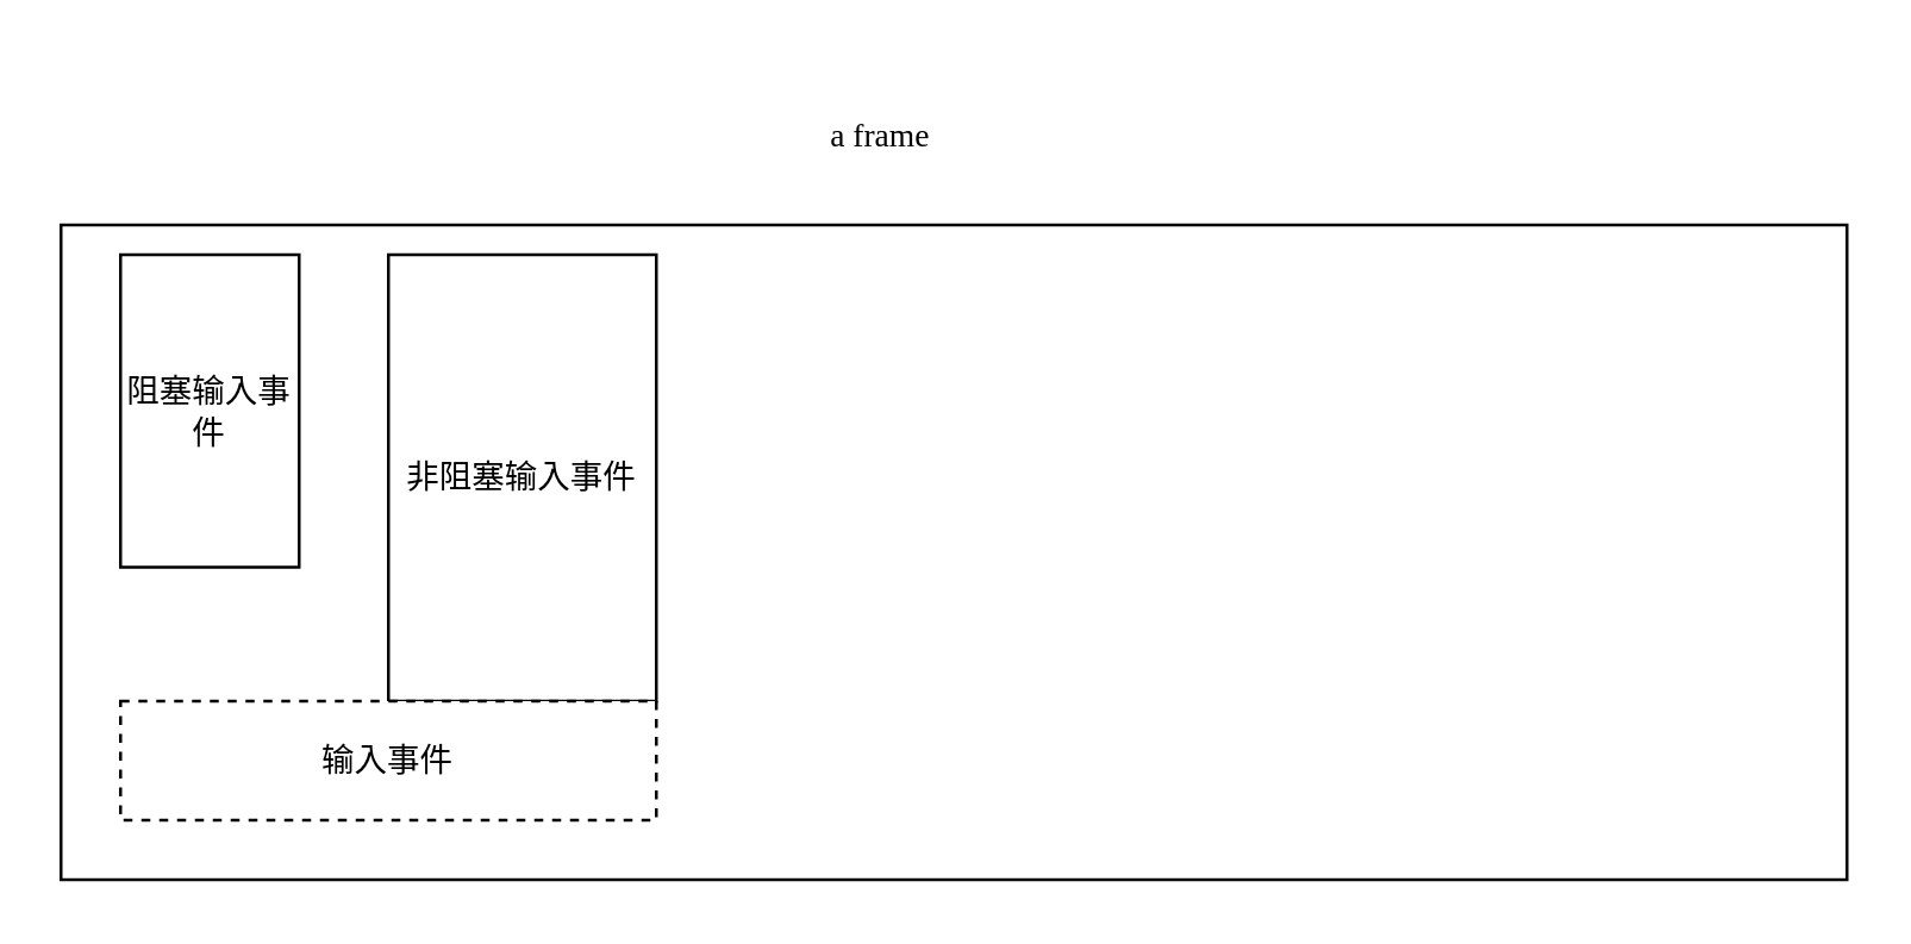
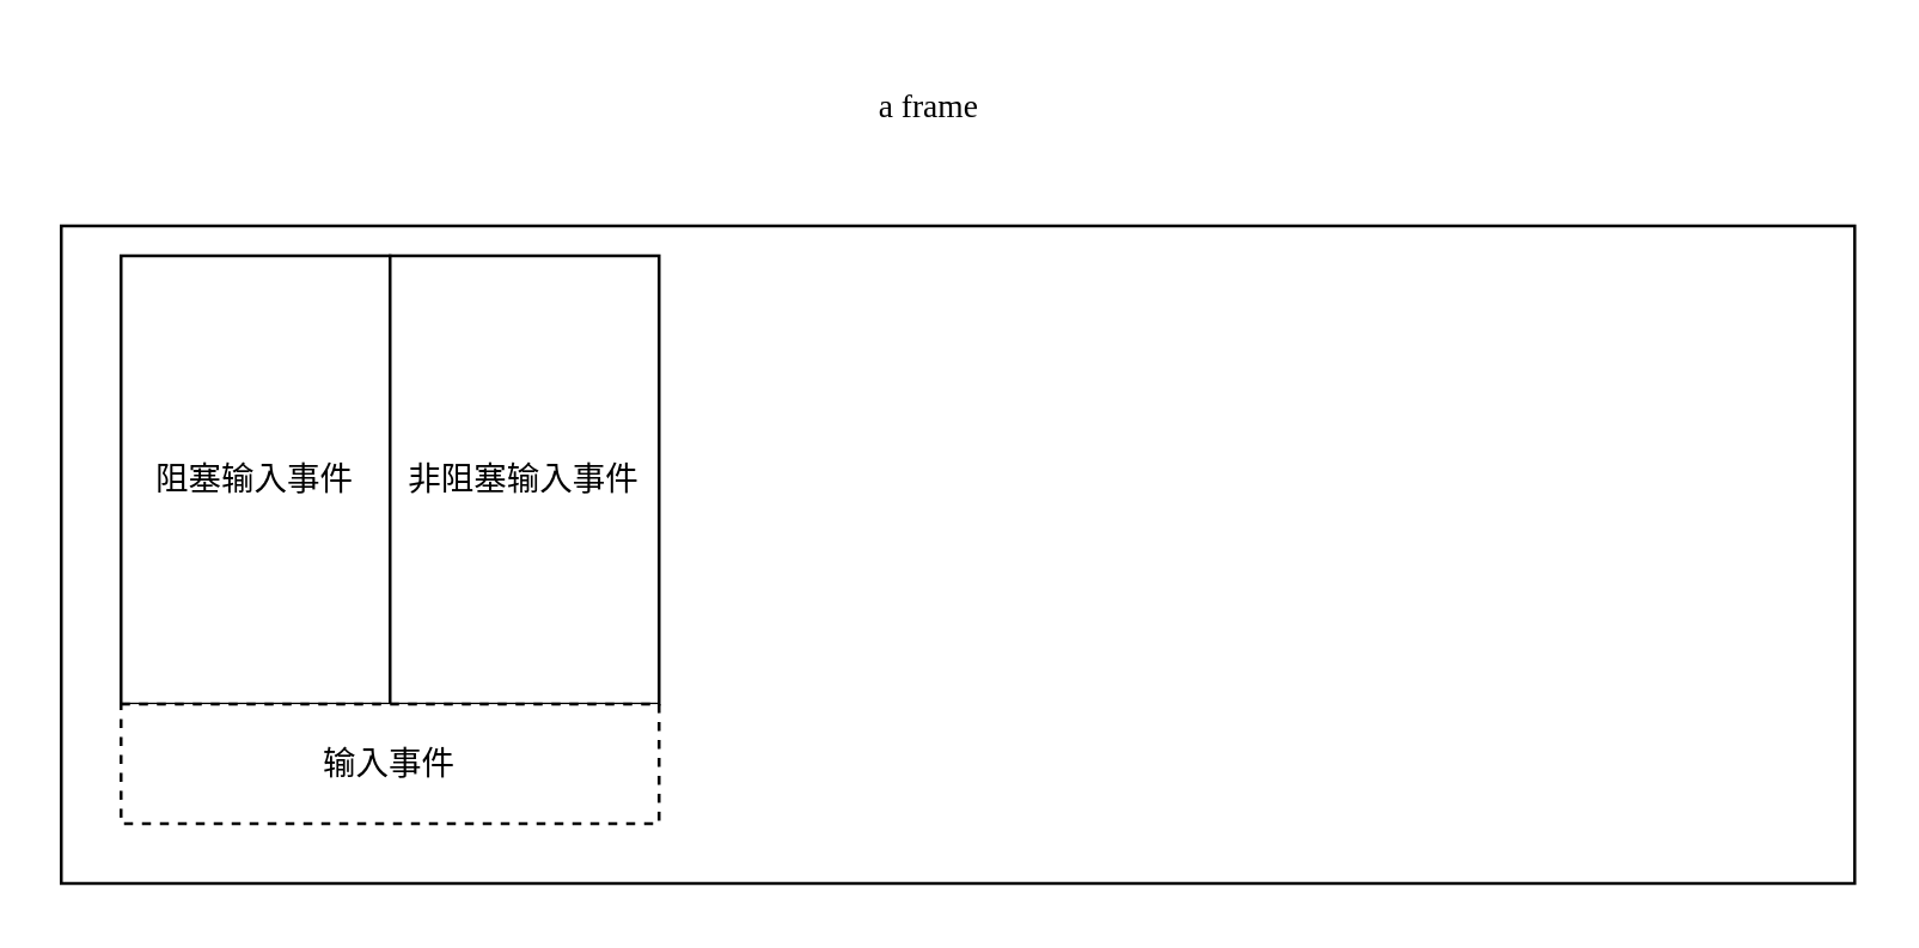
  <mxCell id="0" />
  <mxCell id="1" parent="0" />
  <mxCell id="2" value="" style="rounded=0;whiteSpace=wrap;html=1;gradientColor=none;container=0;fontSize=11;" vertex="1" parent="1"><mxGeometry x="20" y="75" width="600" height="220" as="geometry" /></mxCell>
- <mxCell id="3" value="a frame" style="text;html=1;align=center;verticalAlign=middle;resizable=0;points=[];autosize=1;strokeColor=none;fillColor=none;fontSize=11;fontFamily=Architects Daughter;rounded=0;" vertex="1" parent="1"><mxGeometry x="260" y="30" width="70" height="30" as="geometry" /></mxCell>
- <mxCell id="4" value="阻塞输入事件" style="rounded=0;whiteSpace=wrap;html=1;hachureGap=4;jiggle=2;fontFamily=Architects Daughter;fontSource=https%3A%2F%2Ffonts.googleapis.com%2Fcss%3Ffamily%3DArchitects%2BDaughter;fontSize=11;container=0;" vertex="1" parent="1"><mxGeometry x="40" y="85" width="60" height="105" as="geometry"><mxRectangle x="100" y="385" width="50" height="40" as="alternateBounds" /></mxGeometry></mxCell>
+ <mxCell id="3" value="a frame" style="text;html=1;align=center;verticalAlign=middle;resizable=0;points=[];autosize=1;strokeColor=none;fillColor=none;fontSize=11;fontFamily=Architects Daughter;rounded=0;" vertex="1" parent="1"><mxGeometry x="275" y="20" width="70" height="30" as="geometry" /></mxCell>
+ <mxCell id="4" value="阻塞输入事件" style="rounded=0;whiteSpace=wrap;html=1;hachureGap=4;jiggle=2;fontFamily=Architects Daughter;fontSource=https%3A%2F%2Ffonts.googleapis.com%2Fcss%3Ffamily%3DArchitects%2BDaughter;fontSize=11;container=0;" vertex="1" parent="1"><mxGeometry x="40" y="85" width="90" height="150" as="geometry"><mxRectangle x="100" y="385" width="50" height="40" as="alternateBounds" /></mxGeometry></mxCell>
  <mxCell id="5" value="非阻塞输入事件" style="rounded=0;whiteSpace=wrap;html=1;hachureGap=4;jiggle=2;fontFamily=Architects Daughter;fontSource=https%3A%2F%2Ffonts.googleapis.com%2Fcss%3Ffamily%3DArchitects%2BDaughter;fontSize=11;container=0;" vertex="1" parent="1"><mxGeometry x="130" y="85" width="90" height="150" as="geometry"><mxRectangle x="100" y="385" width="50" height="40" as="alternateBounds" /></mxGeometry></mxCell>
  <mxCell id="6" value="输入事件" style="rounded=0;whiteSpace=wrap;html=1;fontSize=11;dashed=1;" vertex="1" parent="1"><mxGeometry x="40" y="235" width="180" height="40" as="geometry" /></mxCell>
